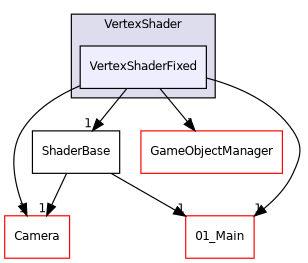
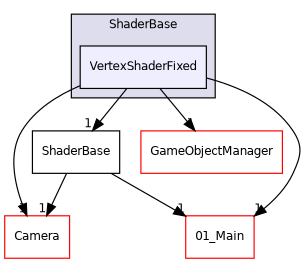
  digraph {
    compound=true
    node [fillcolor=white fontname=Helvetica fontsize=10 shape=box style=filled color=red]
    edge [headlabel=1 labeldistance=1.5 labelfontname=Helvetica labelfontsize=10]
    n1 [fillcolor="#eeeeff" label=VertexShaderFixed pencolor=black color=""]
    n2 [label=Camera]
    n3 [label="01_Main"]
    n4 [label=GameObjectManager]
    n5 [label=ShaderBase fillcolor="" style="" color=""]
    subgraph cluster_1 {
      bgcolor="#ddddee"
      fontname=Helvetica
      fontsize=10
-     label=VertexShader
+     label=ShaderBase
      pencolor=black
      n1
    }
    n1 -> n2
    n1 -> n3
    n1 -> n4
    n1 -> n5
    n5 -> n2
    n5 -> n3
  }
